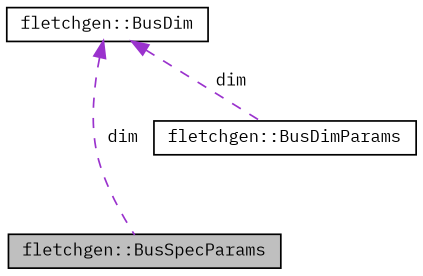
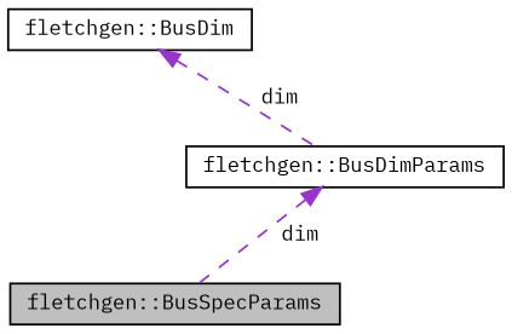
  digraph {
    fontname="IBM Plex Mono"
    node [color=black fillcolor=white fontname="IBM Plex Mono" fontsize=10 shape=record style=filled]
    edge [color=darkorchid3 dir=back fontname="IBM Plex Mono" fontsize=10 labelfontname=Helvetica labelfontsize=10 style=dashed]
    n1 [fillcolor=grey75 fontcolor=black height=0.2 label="fletchgen::BusSpecParams" width=0.4]
    n2 [height=0.2 label="fletchgen::BusDimParams" width=0.4]
    n3 [height=0.2 label="fletchgen::BusDim" width=0.4]
-   n3 -> n1 [label=" dim"]
+   n2 -> n1 [label=" dim"]
    n3 -> n2 [label=" dim"]
  }
